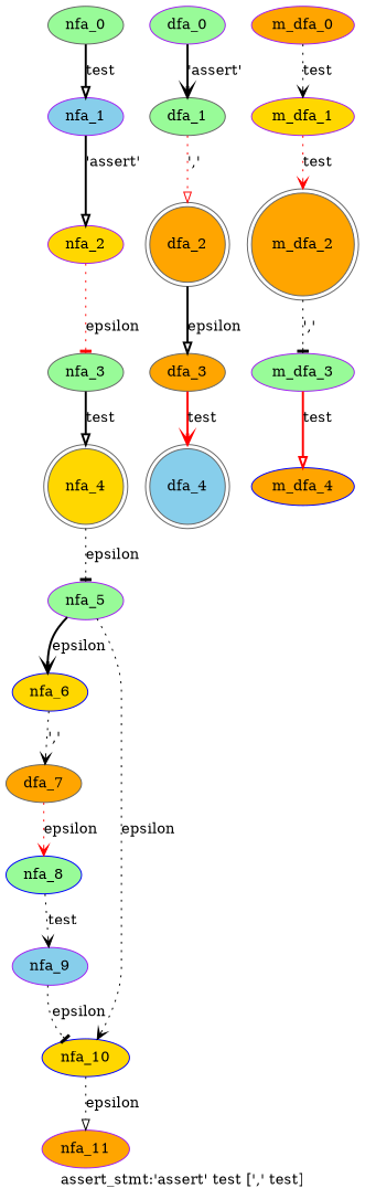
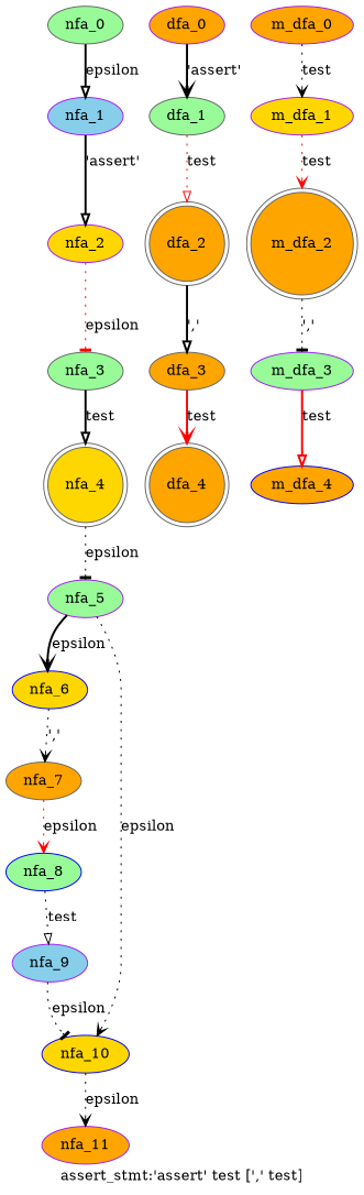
  digraph {
    label="assert_stmt:'assert' test [',' test]"
    node [color=gray40 fillcolor=orange style=filled]
    edge [arrowhead=onormal style=dotted]
    nfa_0 [fillcolor=palegreen]
    nfa_1 [color=purple fillcolor=skyblue]
    nfa_2 [color=purple fillcolor=gold]
    nfa_3 [fillcolor=palegreen]
    nfa_4 [fillcolor=gold shape=doublecircle]
    nfa_5 [color=purple fillcolor=palegreen]
    nfa_6 [color=blue fillcolor=gold]
    nfa_10 [color=blue fillcolor=gold]
-   nfa_7 [label=dfa_7]
+   nfa_7
    nfa_8 [color=blue fillcolor=palegreen]
    nfa_9 [color=purple fillcolor=skyblue]
    nfa_11 [color=purple]
-   dfa_0 [color=purple fillcolor=palegreen]
+   dfa_0 [color=purple]
    dfa_1 [fillcolor=palegreen]
    dfa_2 [shape=doublecircle]
    dfa_3
-   dfa_4 [fillcolor=skyblue shape=doublecircle]
+   dfa_4 [shape=doublecircle]
    m_dfa_0 [color=purple]
    m_dfa_1 [color=purple fillcolor=gold]
    m_dfa_2 [shape=doublecircle]
    m_dfa_3 [color=purple fillcolor=palegreen]
    m_dfa_4 [color=blue shape=ellipse]
    subgraph sub_1 {
      nfa_0
      nfa_1
      nfa_2
      nfa_3
      nfa_4
      nfa_5
      nfa_6
      nfa_10
      nfa_7
      nfa_8
      nfa_9
      nfa_11
    }
    subgraph sub_2 {
      dfa_0
      dfa_1
      dfa_2
      dfa_3
      dfa_4
    }
    subgraph sub_3 {
      m_dfa_0
      m_dfa_1
      m_dfa_2
      m_dfa_3
      m_dfa_4
    }
-   nfa_0 -> nfa_1 [label=test style=bold]
+   nfa_0 -> nfa_1 [label=epsilon style=bold]
    nfa_1 -> nfa_2 [label="'assert'" style=bold]
    nfa_2 -> nfa_3 [arrowhead=tee color=red label=epsilon]
    nfa_3 -> nfa_4 [label=test style=bold]
    nfa_4 -> nfa_5 [arrowhead=tee label=epsilon]
    nfa_5 -> nfa_6 [arrowhead=vee label=epsilon style=bold]
    nfa_5 -> nfa_10 [arrowhead=vee label=epsilon]
    nfa_6 -> nfa_7 [arrowhead=vee label="','"]
-   nfa_10 -> nfa_11 [label=epsilon]
+   nfa_10 -> nfa_11 [arrowhead=vee label=epsilon]
    nfa_7 -> nfa_8 [arrowhead=vee color=red label=epsilon]
-   nfa_8 -> nfa_9 [arrowhead=vee label=test]
+   nfa_8 -> nfa_9 [label=test]
    nfa_9 -> nfa_10 [arrowhead=tee label=epsilon]
    dfa_0 -> dfa_1 [arrowhead=vee label="'assert'" style=bold]
-   dfa_1 -> dfa_2 [color=red label="','"]
-   dfa_2 -> dfa_3 [label=epsilon style=bold]
+   dfa_1 -> dfa_2 [color=red label=test]
+   dfa_2 -> dfa_3 [label="','" style=bold]
    dfa_3 -> dfa_4 [arrowhead=vee color=red label=test style=bold]
    m_dfa_0 -> m_dfa_1 [arrowhead=vee label=test]
    m_dfa_1 -> m_dfa_2 [arrowhead=vee color=red label=test]
    m_dfa_2 -> m_dfa_3 [arrowhead=tee label="','"]
    m_dfa_3 -> m_dfa_4 [color=red label=test style=bold]
  }
